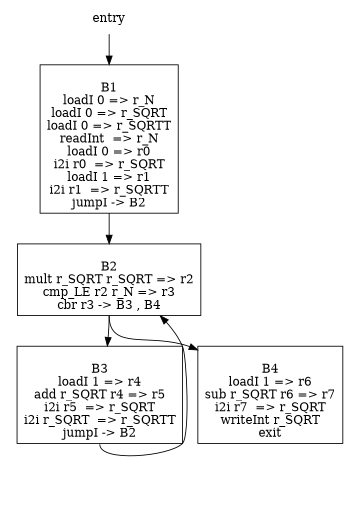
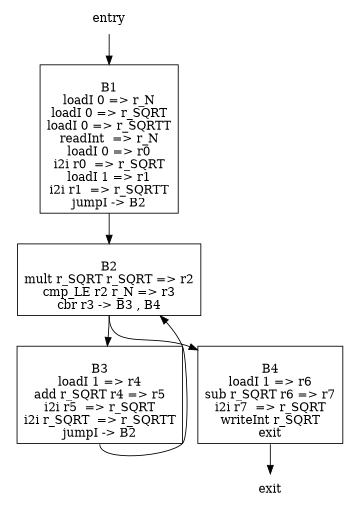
  digraph {
    node [fillcolor="/x11/white" shape=box]
    edge [tailport=s]
    n1 [label="\nB1\nloadI 0 => r_N\nloadI 0 => r_SQRT\nloadI 0 => r_SQRTT\nreadInt  => r_N\nloadI 0 => r0\ni2i r0  => r_SQRT\nloadI 1 => r1\ni2i r1  => r_SQRTT\njumpI -> B2\n"]
    n2 [label="\nB2\nmult r_SQRT r_SQRT => r2\ncmp_LE r2 r_N => r3\ncbr r3 -> B3 , B4\n"]
    n3 [label="\nB3\nloadI 1 => r4\nadd r_SQRT r4 => r5\ni2i r5  => r_SQRT\ni2i r_SQRT  => r_SQRTT\njumpI -> B2\n"]
    n4 [label="\nB4\nloadI 1 => r6\nsub r_SQRT r6 => r7\ni2i r7  => r_SQRT\nwriteInt r_SQRT\nexit"]
    entry [shape=none fillcolor=""]
+   exit [shape=none fillcolor=""]
    subgraph cluster_1 {
      color="/x11/white"
      n1
      n2
      n3
      n4
    }
    n1 -> n2
    n2 -> n3
    n2 -> n4
    n3 -> n2
+   n4 -> exit
    entry -> n1
  }
